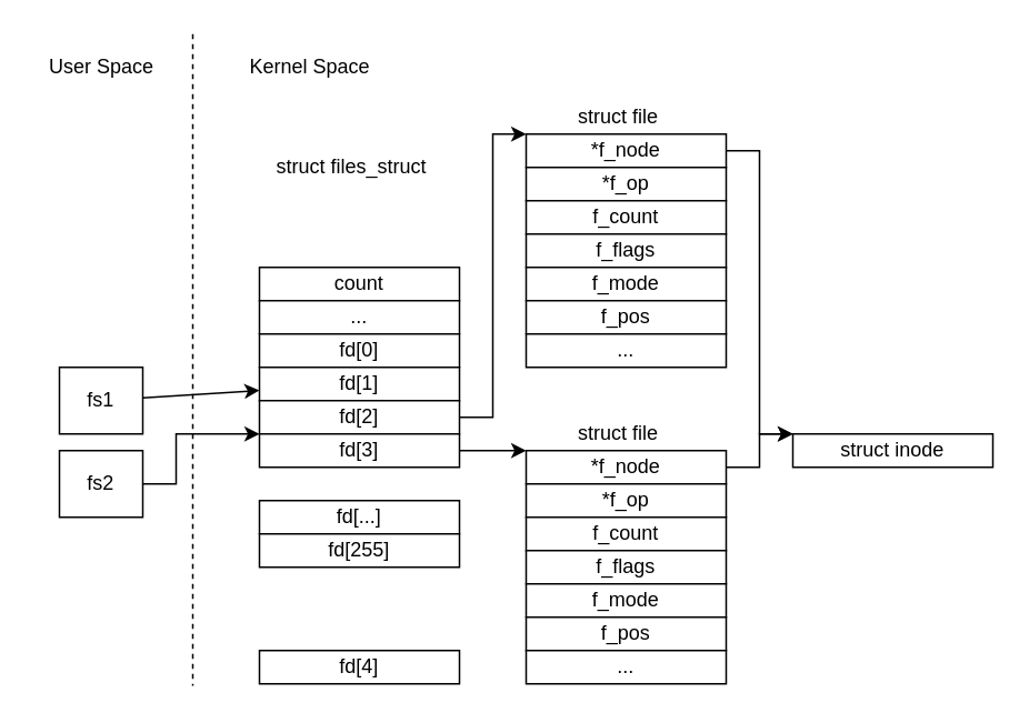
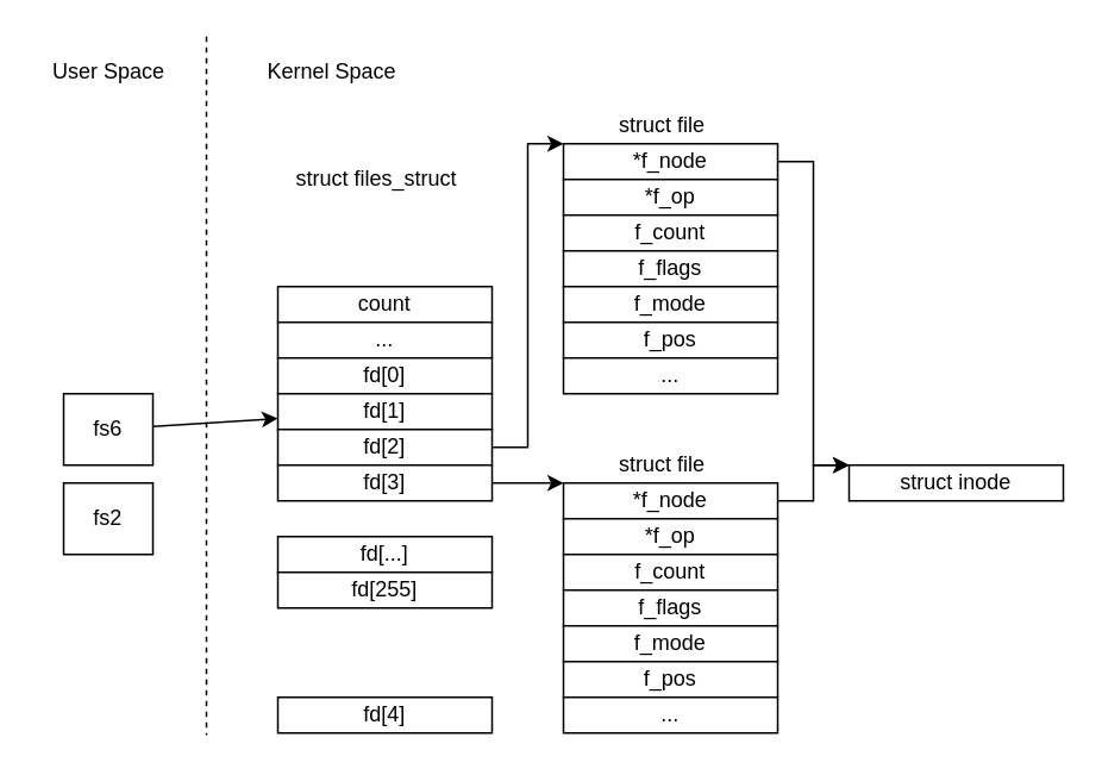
  <mxCell id="0" />
  <mxCell id="1" parent="0" />
  <mxCell id="2" style="edgeStyle=none;rounded=0;html=1;" edge="1" parent="1" source="3" target="10"><mxGeometry relative="1" as="geometry" /></mxCell>
- <mxCell id="3" value="fs1" style="whiteSpace=wrap;html=1;" parent="1" vertex="1"><mxGeometry x="35" y="220" width="50" height="40" as="geometry" /></mxCell>
- <mxCell id="4" style="edgeStyle=none;rounded=0;html=1;entryX=0;entryY=0;entryDx=0;entryDy=0;" edge="1" parent="1" source="5" target="27"><mxGeometry relative="1" as="geometry"><Array as="points"><mxPoint x="105" y="290" /><mxPoint x="105" y="260" /></Array></mxGeometry></mxCell>
+ <mxCell id="3" value="fs6" style="whiteSpace=wrap;html=1;" parent="1" vertex="1"><mxGeometry x="35" y="220" width="50" height="40" as="geometry" /></mxCell>
  <mxCell id="5" value="fs2" style="whiteSpace=wrap;html=1;" parent="1" vertex="1"><mxGeometry x="35" y="270" width="50" height="40" as="geometry" /></mxCell>
  <mxCell id="6" style="edgeStyle=none;rounded=0;html=1;endArrow=none;endFill=0;dashed=1;" parent="1" edge="1"><mxGeometry relative="1" as="geometry"><mxPoint x="115" y="20" as="sourcePoint" /><mxPoint x="115" y="411.235" as="targetPoint" /></mxGeometry></mxCell>
  <mxCell id="7" value="count" style="whiteSpace=wrap;html=1;" parent="1" vertex="1"><mxGeometry x="155" y="160" width="120" height="20" as="geometry" /></mxCell>
  <mxCell id="8" value="..." style="whiteSpace=wrap;html=1;" parent="1" vertex="1"><mxGeometry x="155" y="180" width="120" height="20" as="geometry" /></mxCell>
  <mxCell id="9" value="fd[0]" style="whiteSpace=wrap;html=1;" parent="1" vertex="1"><mxGeometry x="155" y="200" width="120" height="20" as="geometry" /></mxCell>
  <mxCell id="10" value="fd[1]" style="whiteSpace=wrap;html=1;" parent="1" vertex="1"><mxGeometry x="155" y="220" width="120" height="20" as="geometry" /></mxCell>
  <mxCell id="11" value="fd[...]" style="whiteSpace=wrap;html=1;" parent="1" vertex="1"><mxGeometry x="155" y="300" width="120" height="20" as="geometry" /></mxCell>
  <mxCell id="12" value="fd[255]" style="whiteSpace=wrap;html=1;" parent="1" vertex="1"><mxGeometry x="155" y="320" width="120" height="20" as="geometry" /></mxCell>
  <mxCell id="13" value="struct files_struct" style="text;html=1;resizable=0;autosize=1;align=center;verticalAlign=middle;points=[];fillColor=none;strokeColor=none;rounded=0;" parent="1" vertex="1"><mxGeometry x="155" y="90" width="110" height="20" as="geometry" /></mxCell>
  <mxCell id="14" style="edgeStyle=none;rounded=0;html=1;exitX=1;exitY=0.5;exitDx=0;exitDy=0;entryX=0;entryY=0;entryDx=0;entryDy=0;" parent="1" source="15" target="22" edge="1"><mxGeometry relative="1" as="geometry"><Array as="points"><mxPoint x="455" y="280" /><mxPoint x="455" y="260" /></Array></mxGeometry></mxCell>
  <mxCell id="15" value="*f_node" style="whiteSpace=wrap;html=1;" parent="1" vertex="1"><mxGeometry x="315" y="270" width="120" height="20" as="geometry" /></mxCell>
  <mxCell id="16" value="*f_op" style="whiteSpace=wrap;html=1;" parent="1" vertex="1"><mxGeometry x="315" y="290" width="120" height="20" as="geometry" /></mxCell>
  <mxCell id="17" value="f_count" style="whiteSpace=wrap;html=1;" parent="1" vertex="1"><mxGeometry x="315" y="310" width="120" height="20" as="geometry" /></mxCell>
  <mxCell id="18" value="f_flags" style="whiteSpace=wrap;html=1;" parent="1" vertex="1"><mxGeometry x="315" y="330" width="120" height="20" as="geometry" /></mxCell>
  <mxCell id="19" value="f_mode" style="whiteSpace=wrap;html=1;" parent="1" vertex="1"><mxGeometry x="315" y="350" width="120" height="20" as="geometry" /></mxCell>
  <mxCell id="20" value="f_pos" style="whiteSpace=wrap;html=1;" parent="1" vertex="1"><mxGeometry x="315" y="370" width="120" height="20" as="geometry" /></mxCell>
  <mxCell id="21" value="..." style="whiteSpace=wrap;html=1;" parent="1" vertex="1"><mxGeometry x="315" y="390" width="120" height="20" as="geometry" /></mxCell>
  <mxCell id="22" value="struct inode" style="whiteSpace=wrap;html=1;" parent="1" vertex="1"><mxGeometry x="475" y="260" width="120" height="20" as="geometry" /></mxCell>
  <mxCell id="23" value="Kernel Space" style="text;html=1;resizable=0;autosize=1;align=center;verticalAlign=middle;points=[];fillColor=none;strokeColor=none;rounded=0;" parent="1" vertex="1"><mxGeometry x="140" y="30" width="90" height="20" as="geometry" /></mxCell>
  <mxCell id="24" style="edgeStyle=none;rounded=0;html=1;exitX=1;exitY=0.5;exitDx=0;exitDy=0;entryX=0;entryY=0;entryDx=0;entryDy=0;" edge="1" parent="1" source="25" target="30"><mxGeometry relative="1" as="geometry"><Array as="points"><mxPoint x="295" y="250" /><mxPoint x="295" y="80" /></Array></mxGeometry></mxCell>
  <mxCell id="25" value="fd[2]" style="whiteSpace=wrap;html=1;" vertex="1" parent="1"><mxGeometry x="155" y="240" width="120" height="20" as="geometry" /></mxCell>
  <mxCell id="26" style="edgeStyle=none;rounded=0;html=1;exitX=1;exitY=0.5;exitDx=0;exitDy=0;entryX=0;entryY=0;entryDx=0;entryDy=0;" edge="1" parent="1" source="27" target="15"><mxGeometry relative="1" as="geometry" /></mxCell>
  <mxCell id="27" value="fd[3]" style="whiteSpace=wrap;html=1;" vertex="1" parent="1"><mxGeometry x="155" y="260" width="120" height="20" as="geometry" /></mxCell>
  <mxCell id="28" value="fd[4]" style="whiteSpace=wrap;html=1;" vertex="1" parent="1"><mxGeometry x="155" y="390" width="120" height="20" as="geometry" /></mxCell>
  <mxCell id="29" style="edgeStyle=none;html=1;exitX=1;exitY=0.5;exitDx=0;exitDy=0;entryX=0;entryY=0;entryDx=0;entryDy=0;rounded=0;" edge="1" parent="1" source="30" target="22"><mxGeometry relative="1" as="geometry"><Array as="points"><mxPoint x="455" y="90" /><mxPoint x="455" y="260" /></Array></mxGeometry></mxCell>
  <mxCell id="30" value="*f_node" style="whiteSpace=wrap;html=1;" vertex="1" parent="1"><mxGeometry x="315" y="80" width="120" height="20" as="geometry" /></mxCell>
  <mxCell id="31" value="*f_op" style="whiteSpace=wrap;html=1;" vertex="1" parent="1"><mxGeometry x="315" y="100" width="120" height="20" as="geometry" /></mxCell>
  <mxCell id="32" value="f_count" style="whiteSpace=wrap;html=1;" vertex="1" parent="1"><mxGeometry x="315" y="120" width="120" height="20" as="geometry" /></mxCell>
  <mxCell id="33" value="f_flags" style="whiteSpace=wrap;html=1;" vertex="1" parent="1"><mxGeometry x="315" y="140" width="120" height="20" as="geometry" /></mxCell>
  <mxCell id="34" value="f_mode" style="whiteSpace=wrap;html=1;" vertex="1" parent="1"><mxGeometry x="315" y="160" width="120" height="20" as="geometry" /></mxCell>
  <mxCell id="35" value="f_pos" style="whiteSpace=wrap;html=1;" vertex="1" parent="1"><mxGeometry x="315" y="180" width="120" height="20" as="geometry" /></mxCell>
  <mxCell id="36" value="..." style="whiteSpace=wrap;html=1;" vertex="1" parent="1"><mxGeometry x="315" y="200" width="120" height="20" as="geometry" /></mxCell>
  <mxCell id="37" value="struct file" style="text;html=1;resizable=0;autosize=1;align=center;verticalAlign=middle;points=[];fillColor=none;strokeColor=none;rounded=0;" vertex="1" parent="1"><mxGeometry x="340" y="250" width="60" height="20" as="geometry" /></mxCell>
  <mxCell id="38" value="struct file" style="text;html=1;resizable=0;autosize=1;align=center;verticalAlign=middle;points=[];fillColor=none;strokeColor=none;rounded=0;" vertex="1" parent="1"><mxGeometry x="340" y="60" width="60" height="20" as="geometry" /></mxCell>
  <mxCell id="39" value="User Space" style="text;html=1;resizable=0;autosize=1;align=center;verticalAlign=middle;points=[];fillColor=none;strokeColor=none;rounded=0;" vertex="1" parent="1"><mxGeometry x="20" y="30" width="80" height="20" as="geometry" /></mxCell>
